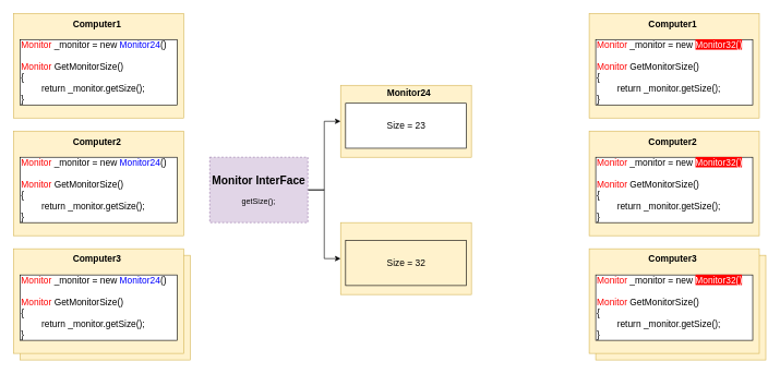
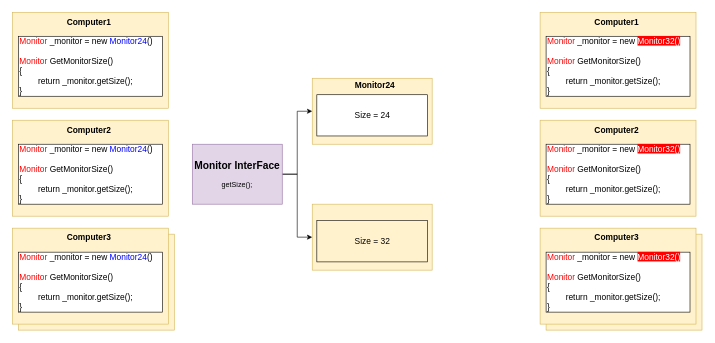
  <mxCell id="0" />
  <mxCell id="1" parent="0" />
  <mxCell id="2" value="" style="rounded=0;whiteSpace=wrap;html=1;fontSize=14;fillColor=#fff2cc;strokeColor=#d6b656;" vertex="1" parent="1"><mxGeometry x="910" y="390" width="260" height="160" as="geometry" /></mxCell>
  <mxCell id="3" value="" style="rounded=0;whiteSpace=wrap;html=1;fontSize=14;fillColor=#fff2cc;strokeColor=#d6b656;" vertex="1" parent="1"><mxGeometry x="30" y="390" width="260" height="160" as="geometry" /></mxCell>
  <mxCell id="4" value="" style="rounded=0;whiteSpace=wrap;html=1;fontSize=14;fillColor=#fff2cc;strokeColor=#d6b656;" vertex="1" parent="1"><mxGeometry x="20" y="380" width="260" height="160" as="geometry" /></mxCell>
  <mxCell id="5" value="" style="rounded=0;whiteSpace=wrap;html=1;fontSize=14;fillColor=#fff2cc;strokeColor=#d6b656;" vertex="1" parent="1"><mxGeometry x="20" y="200" width="260" height="160" as="geometry" /></mxCell>
  <mxCell id="6" value="" style="rounded=0;whiteSpace=wrap;html=1;fontSize=14;fillColor=#fff2cc;strokeColor=#d6b656;" vertex="1" parent="1"><mxGeometry x="20" y="20" width="260" height="160" as="geometry" /></mxCell>
  <mxCell id="7" value="&lt;font style=&quot;font-size: 14px;&quot;&gt;&lt;font color=&quot;#ff0000&quot;&gt;Monitor&lt;/font&gt; _monitor = new &lt;font color=&quot;#0000ff&quot;&gt;Monitor24&lt;/font&gt;()&lt;br&gt;&lt;br&gt;&lt;font color=&quot;#ff0000&quot;&gt;Monitor &lt;/font&gt;GetMonitorSize()&lt;br&gt;{&lt;br&gt;&lt;span style=&quot;white-space: pre;&quot;&gt;&#09;&lt;/span&gt;return _monitor.getSize();&lt;br&gt;}&lt;/font&gt;" style="rounded=0;whiteSpace=wrap;html=1;align=left;" vertex="1" parent="1"><mxGeometry x="30" y="60" width="240" height="100" as="geometry" /></mxCell>
  <mxCell id="8" value="&lt;font style=&quot;font-size: 14px;&quot;&gt;&lt;font color=&quot;#ff0000&quot;&gt;Monitor&lt;/font&gt; _monitor = new &lt;font color=&quot;#0000ff&quot;&gt;Monitor24&lt;/font&gt;()&lt;br&gt;&lt;br&gt;&lt;font color=&quot;#ff0000&quot;&gt;Monitor &lt;/font&gt;GetMonitorSize()&lt;br&gt;{&lt;br&gt;&lt;span style=&quot;white-space: pre;&quot;&gt;&#09;&lt;/span&gt;return _monitor.getSize();&lt;br&gt;}&lt;/font&gt;" style="rounded=0;whiteSpace=wrap;html=1;align=left;" vertex="1" parent="1"><mxGeometry x="30" y="420" width="240" height="100" as="geometry" /></mxCell>
  <mxCell id="9" value="&lt;font style=&quot;font-size: 14px;&quot;&gt;&lt;font color=&quot;#ff0000&quot;&gt;Monitor&lt;/font&gt; _monitor = new &lt;font color=&quot;#0000ff&quot;&gt;Monitor24&lt;/font&gt;()&lt;br&gt;&lt;br&gt;&lt;font color=&quot;#ff0000&quot;&gt;Monitor &lt;/font&gt;GetMonitorSize()&lt;br&gt;{&lt;br&gt;&lt;span style=&quot;white-space: pre;&quot;&gt;&#09;&lt;/span&gt;return _monitor.getSize();&lt;br&gt;}&lt;/font&gt;" style="rounded=0;whiteSpace=wrap;html=1;align=left;" vertex="1" parent="1"><mxGeometry x="30" y="240" width="240" height="100" as="geometry" /></mxCell>
  <mxCell id="10" style="edgeStyle=orthogonalEdgeStyle;rounded=0;orthogonalLoop=1;jettySize=auto;html=1;exitX=1;exitY=0.5;exitDx=0;exitDy=0;entryX=0;entryY=0.5;entryDx=0;entryDy=0;fontSize=17;fontColor=#000000;" edge="1" parent="1" source="12" target="17"><mxGeometry relative="1" as="geometry" /></mxCell>
  <mxCell id="11" style="edgeStyle=orthogonalEdgeStyle;rounded=0;orthogonalLoop=1;jettySize=auto;html=1;entryX=0;entryY=0.5;entryDx=0;entryDy=0;fontSize=17;fontColor=#000000;" edge="1" parent="1" source="12" target="20"><mxGeometry relative="1" as="geometry" /></mxCell>
- <mxCell id="12" value="&lt;span style=&quot;font-size: 17px;&quot;&gt;&lt;b&gt;Monitor InterFace&lt;br&gt;&lt;/b&gt;&lt;/span&gt;&lt;br&gt;getSize();" style="rounded=0;whiteSpace=wrap;html=1;align=center;fillColor=#e1d5e7;strokeColor=#9673a6;dashed=1;" vertex="1" parent="1"><mxGeometry x="320" y="240" width="150" height="100" as="geometry" /></mxCell>
+ <mxCell id="12" value="&lt;span style=&quot;font-size: 17px;&quot;&gt;&lt;b&gt;Monitor InterFace&lt;br&gt;&lt;/b&gt;&lt;/span&gt;&lt;br&gt;getSize();" style="rounded=0;whiteSpace=wrap;html=1;align=center;fillColor=#e1d5e7;strokeColor=#9673a6;" vertex="1" parent="1"><mxGeometry x="320" y="240" width="150" height="100" as="geometry" /></mxCell>
  <mxCell id="13" value="Computer1" style="text;strokeColor=none;fillColor=none;align=left;verticalAlign=middle;spacingLeft=4;spacingRight=4;overflow=hidden;points=[[0,0.5],[1,0.5]];portConstraint=eastwest;rotatable=0;fontSize=14;fontColor=#000000;fontStyle=1" vertex="1" parent="1"><mxGeometry x="105" y="20" width="90" height="30" as="geometry" /></mxCell>
  <mxCell id="14" value="Computer2" style="text;strokeColor=none;fillColor=none;align=left;verticalAlign=middle;spacingLeft=4;spacingRight=4;overflow=hidden;points=[[0,0.5],[1,0.5]];portConstraint=eastwest;rotatable=0;fontSize=14;fontColor=#000000;fontStyle=1" vertex="1" parent="1"><mxGeometry x="105" y="200" width="90" height="30" as="geometry" /></mxCell>
  <mxCell id="15" value="Computer3" style="text;strokeColor=none;fillColor=none;align=left;verticalAlign=middle;spacingLeft=4;spacingRight=4;overflow=hidden;points=[[0,0.5],[1,0.5]];portConstraint=eastwest;rotatable=0;fontSize=14;fontColor=#000000;fontStyle=1" vertex="1" parent="1"><mxGeometry x="105" y="380" width="90" height="30" as="geometry" /></mxCell>
  <mxCell id="16" value="" style="group" vertex="1" connectable="0" parent="1"><mxGeometry x="520" y="340" width="200" height="110" as="geometry" /></mxCell>
  <mxCell id="17" value="" style="rounded=0;whiteSpace=wrap;html=1;fontSize=14;fillColor=#fff2cc;strokeColor=#d6b656;" vertex="1" parent="16"><mxGeometry width="200" height="110" as="geometry" /></mxCell>
  <mxCell id="18" value="&lt;span style=&quot;font-size: 14px;&quot;&gt;Size = 32&lt;/span&gt;" style="rounded=0;whiteSpace=wrap;html=1;align=center;fillColor=#fff2cc;" vertex="1" parent="16"><mxGeometry x="7.692" y="27.5" width="184.615" height="68.75" as="geometry" /></mxCell>
  <mxCell id="19" value="" style="group" vertex="1" connectable="0" parent="1"><mxGeometry x="520" y="130" width="200" height="110" as="geometry" /></mxCell>
  <mxCell id="20" value="" style="rounded=0;whiteSpace=wrap;html=1;fontSize=14;fillColor=#fff2cc;strokeColor=#d6b656;" vertex="1" parent="19"><mxGeometry width="200" height="110" as="geometry" /></mxCell>
- <mxCell id="21" value="&lt;span style=&quot;font-size: 14px;&quot;&gt;Size = 23&lt;/span&gt;" style="rounded=0;whiteSpace=wrap;html=1;align=center;" vertex="1" parent="19"><mxGeometry x="7.692" y="27.5" width="184.615" height="68.75" as="geometry" /></mxCell>
+ <mxCell id="21" value="&lt;span style=&quot;font-size: 14px;&quot;&gt;Size = 24&lt;/span&gt;" style="rounded=0;whiteSpace=wrap;html=1;align=center;" vertex="1" parent="19"><mxGeometry x="7.692" y="27.5" width="184.615" height="68.75" as="geometry" /></mxCell>
  <mxCell id="22" value="Monitor24" style="text;strokeColor=none;fillColor=none;align=left;verticalAlign=middle;spacingLeft=4;spacingRight=4;overflow=hidden;points=[[0,0.5],[1,0.5]];portConstraint=eastwest;rotatable=0;fontSize=14;fontColor=#000000;fontStyle=1" vertex="1" parent="19"><mxGeometry x="65.38" width="84.62" height="20.63" as="geometry" /></mxCell>
  <mxCell id="23" value="" style="rounded=0;whiteSpace=wrap;html=1;fontSize=14;fillColor=#fff2cc;strokeColor=#d6b656;" vertex="1" parent="1"><mxGeometry x="900" y="380" width="260" height="160" as="geometry" /></mxCell>
  <mxCell id="24" value="" style="rounded=0;whiteSpace=wrap;html=1;fontSize=14;fillColor=#fff2cc;strokeColor=#d6b656;" vertex="1" parent="1"><mxGeometry x="900" y="200" width="260" height="160" as="geometry" /></mxCell>
  <mxCell id="25" value="" style="rounded=0;whiteSpace=wrap;html=1;fontSize=14;fillColor=#fff2cc;strokeColor=#d6b656;" vertex="1" parent="1"><mxGeometry x="900" y="20" width="260" height="160" as="geometry" /></mxCell>
  <mxCell id="26" value="&lt;font style=&quot;font-size: 14px;&quot;&gt;&lt;font color=&quot;#ff0000&quot;&gt;Monitor&lt;/font&gt; _monitor = new &lt;span style=&quot;background-color: rgb(255, 0, 0);&quot;&gt;&lt;font color=&quot;#ffffff&quot;&gt;Monitor32()&lt;/font&gt;&lt;/span&gt;&lt;br&gt;&lt;br&gt;&lt;font color=&quot;#ff0000&quot;&gt;Monitor &lt;/font&gt;GetMonitorSize()&lt;br&gt;{&lt;br&gt;&lt;span style=&quot;white-space: pre;&quot;&gt;&#09;&lt;/span&gt;return _monitor.getSize();&lt;br&gt;}&lt;/font&gt;" style="rounded=0;whiteSpace=wrap;html=1;align=left;" vertex="1" parent="1"><mxGeometry x="910" y="60" width="240" height="100" as="geometry" /></mxCell>
  <mxCell id="27" value="&lt;font style=&quot;font-size: 14px;&quot;&gt;&lt;font color=&quot;#ff0000&quot;&gt;Monitor&lt;/font&gt; _monitor = new &lt;span style=&quot;background-color: rgb(255, 0, 0);&quot;&gt;&lt;font color=&quot;#ffffff&quot;&gt;Monitor32()&lt;br&gt;&lt;/font&gt;&lt;/span&gt;&lt;br&gt;&lt;font color=&quot;#ff0000&quot;&gt;Monitor &lt;/font&gt;GetMonitorSize()&lt;br&gt;{&lt;br&gt;&lt;span style=&quot;white-space: pre;&quot;&gt;&#09;&lt;/span&gt;return _monitor.getSize();&lt;br&gt;}&lt;/font&gt;" style="rounded=0;whiteSpace=wrap;html=1;align=left;" vertex="1" parent="1"><mxGeometry x="910" y="420" width="240" height="100" as="geometry" /></mxCell>
  <mxCell id="28" value="&lt;font style=&quot;font-size: 14px;&quot;&gt;&lt;font color=&quot;#ff0000&quot;&gt;Monitor&lt;/font&gt; _monitor = new &lt;span style=&quot;background-color: rgb(255, 0, 0);&quot;&gt;&lt;font color=&quot;#ffffff&quot;&gt;Monitor32()&lt;br&gt;&lt;/font&gt;&lt;/span&gt;&lt;br&gt;&lt;font color=&quot;#ff0000&quot;&gt;Monitor &lt;/font&gt;GetMonitorSize()&lt;br&gt;{&lt;br&gt;&lt;span style=&quot;white-space: pre;&quot;&gt;&#09;&lt;/span&gt;return _monitor.getSize();&lt;br&gt;}&lt;/font&gt;" style="rounded=0;whiteSpace=wrap;html=1;align=left;" vertex="1" parent="1"><mxGeometry x="910" y="240" width="240" height="100" as="geometry" /></mxCell>
  <mxCell id="29" value="Computer1" style="text;strokeColor=none;fillColor=none;align=left;verticalAlign=middle;spacingLeft=4;spacingRight=4;overflow=hidden;points=[[0,0.5],[1,0.5]];portConstraint=eastwest;rotatable=0;fontSize=14;fontColor=#000000;fontStyle=1" vertex="1" parent="1"><mxGeometry x="985" y="20" width="90" height="30" as="geometry" /></mxCell>
  <mxCell id="30" value="Computer2" style="text;strokeColor=none;fillColor=none;align=left;verticalAlign=middle;spacingLeft=4;spacingRight=4;overflow=hidden;points=[[0,0.5],[1,0.5]];portConstraint=eastwest;rotatable=0;fontSize=14;fontColor=#000000;fontStyle=1" vertex="1" parent="1"><mxGeometry x="985" y="200" width="90" height="30" as="geometry" /></mxCell>
  <mxCell id="31" value="Computer3" style="text;strokeColor=none;fillColor=none;align=left;verticalAlign=middle;spacingLeft=4;spacingRight=4;overflow=hidden;points=[[0,0.5],[1,0.5]];portConstraint=eastwest;rotatable=0;fontSize=14;fontColor=#000000;fontStyle=1" vertex="1" parent="1"><mxGeometry x="985" y="380" width="90" height="30" as="geometry" /></mxCell>
